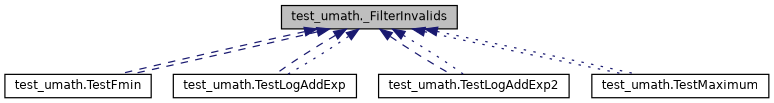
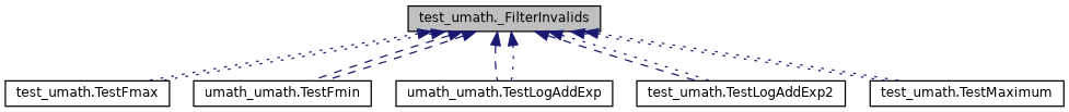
  digraph {
    rankdir=TB
    node [color=black fillcolor=white fontname=Helvetica fontsize=10 shape=record style=filled]
    edge [color=midnightblue dir=back fontname=Helvetica fontsize=10 labelfontname=Helvetica labelfontsize=10 style=dotted]
    n1 [fillcolor=grey75 fontcolor=black height=0.2 label="test_umath._FilterInvalids" width=0.4]
-   n3 [height=0.2 label="test_umath.TestFmin" width=0.4]
-   n4 [height=0.2 label="test_umath.TestLogAddExp" width=0.4]
+   n2 [height=0.2 label="test_umath.TestFmax" width=0.4]
+   n3 [height=0.2 label="umath_umath.TestFmin" width=0.4]
+   n4 [height=0.2 label="umath_umath.TestLogAddExp" width=0.4]
    n5 [height=0.2 label="test_umath.TestLogAddExp2" width=0.4]
    n6 [height=0.2 label="test_umath.TestMaximum" width=0.4]
+   n1 -> n2
+   n1 -> n2
    n1 -> n3 [style=dashed]
    n1 -> n3 [style=dashed]
    n1 -> n4 [style=dashed]
    n1 -> n4
    n1 -> n5 [style=dashed]
    n1 -> n5
    n1 -> n6
    n1 -> n6
  }
